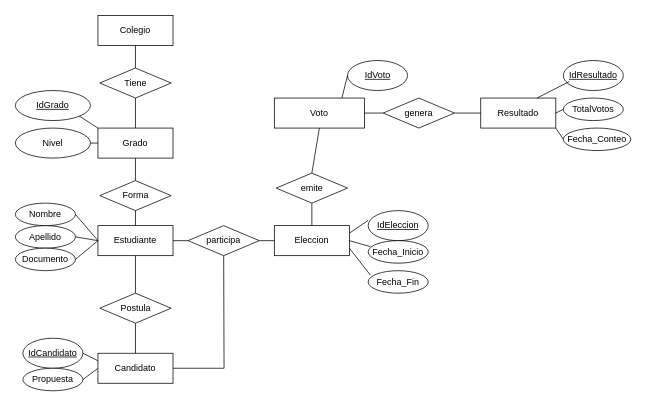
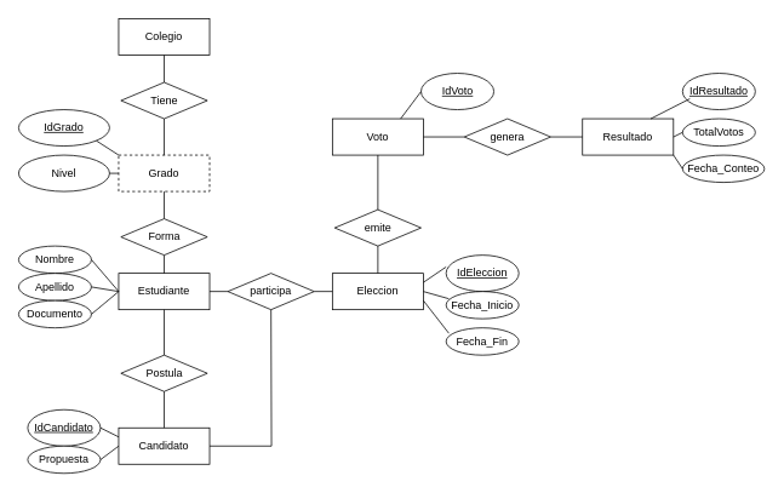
  <mxCell id="0" />
  <mxCell id="1" parent="0" />
  <mxCell id="2" value="Colegio" style="whiteSpace=wrap;html=1;align=center;" parent="1" vertex="1"><mxGeometry x="130" y="20" width="100" height="40" as="geometry" /></mxCell>
  <mxCell id="3" value="Tiene" style="shape=rhombus;perimeter=rhombusPerimeter;whiteSpace=wrap;html=1;align=center;" parent="1" vertex="1"><mxGeometry x="132.5" y="90" width="95" height="40" as="geometry" /></mxCell>
  <mxCell id="4" value="" style="endArrow=none;html=1;rounded=0;entryX=0.5;entryY=1;entryDx=0;entryDy=0;exitX=0.5;exitY=0;exitDx=0;exitDy=0;" parent="1" source="3" target="2" edge="1"><mxGeometry relative="1" as="geometry"><mxPoint x="70" y="80" as="sourcePoint" /><mxPoint x="230" y="80" as="targetPoint" /></mxGeometry></mxCell>
- <mxCell id="5" value="Grado" style="whiteSpace=wrap;html=1;align=center;" parent="1" vertex="1"><mxGeometry x="130" y="170" width="100" height="40" as="geometry" /></mxCell>
+ <mxCell id="5" value="Grado" style="whiteSpace=wrap;html=1;align=center;dashed=1;" parent="1" vertex="1"><mxGeometry x="130" y="170" width="100" height="40" as="geometry" /></mxCell>
  <mxCell id="6" value="&lt;div&gt;Estudiante&lt;/div&gt;" style="whiteSpace=wrap;html=1;align=center;" parent="1" vertex="1"><mxGeometry x="130" y="300" width="100" height="40" as="geometry" /></mxCell>
  <mxCell id="7" value="Candidato" style="whiteSpace=wrap;html=1;align=center;" parent="1" vertex="1"><mxGeometry x="130" y="470" width="100" height="40" as="geometry" /></mxCell>
- <mxCell id="8" value="Voto" style="whiteSpace=wrap;html=1;align=center;" parent="1" vertex="1"><mxGeometry x="365" y="130" width="120" height="40" as="geometry" /></mxCell>
+ <mxCell id="8" value="Voto" style="whiteSpace=wrap;html=1;align=center;" parent="1" vertex="1"><mxGeometry x="365" y="130" width="100" height="40" as="geometry" /></mxCell>
  <mxCell id="9" value="Eleccion" style="whiteSpace=wrap;html=1;align=center;" parent="1" vertex="1"><mxGeometry x="365" y="300" width="100" height="40" as="geometry" /></mxCell>
  <mxCell id="10" value="Resultado" style="whiteSpace=wrap;html=1;align=center;" parent="1" vertex="1"><mxGeometry x="640" y="130" width="100" height="40" as="geometry" /></mxCell>
  <mxCell id="11" value="Forma" style="shape=rhombus;perimeter=rhombusPerimeter;whiteSpace=wrap;html=1;align=center;" parent="1" vertex="1"><mxGeometry x="132.5" y="240" width="95" height="40" as="geometry" /></mxCell>
  <mxCell id="12" value="Postula" style="shape=rhombus;perimeter=rhombusPerimeter;whiteSpace=wrap;html=1;align=center;" parent="1" vertex="1"><mxGeometry x="132.5" y="390" width="95" height="40" as="geometry" /></mxCell>
  <mxCell id="13" value="participa" style="shape=rhombus;perimeter=rhombusPerimeter;whiteSpace=wrap;html=1;align=center;" parent="1" vertex="1"><mxGeometry x="250" y="300" width="95" height="40" as="geometry" /></mxCell>
  <mxCell id="14" value="emite" style="shape=rhombus;perimeter=rhombusPerimeter;whiteSpace=wrap;html=1;align=center;" parent="1" vertex="1"><mxGeometry x="367.5" y="230" width="95" height="40" as="geometry" /></mxCell>
  <mxCell id="15" value="genera" style="shape=rhombus;perimeter=rhombusPerimeter;whiteSpace=wrap;html=1;align=center;" parent="1" vertex="1"><mxGeometry x="510" y="130" width="95" height="40" as="geometry" /></mxCell>
  <mxCell id="16" value="" style="endArrow=none;html=1;rounded=0;entryX=0.5;entryY=1;entryDx=0;entryDy=0;exitX=0.5;exitY=0;exitDx=0;exitDy=0;" parent="1" source="11" target="5" edge="1"><mxGeometry relative="1" as="geometry"><mxPoint x="20" y="230" as="sourcePoint" /><mxPoint x="180" y="230" as="targetPoint" /></mxGeometry></mxCell>
  <mxCell id="17" value="" style="endArrow=none;html=1;rounded=0;entryX=0.5;entryY=1;entryDx=0;entryDy=0;exitX=0.5;exitY=0;exitDx=0;exitDy=0;" parent="1" source="5" target="3" edge="1"><mxGeometry relative="1" as="geometry"><mxPoint x="80" y="160" as="sourcePoint" /><mxPoint x="240" y="160" as="targetPoint" /></mxGeometry></mxCell>
  <mxCell id="18" value="" style="endArrow=none;html=1;rounded=0;entryX=0.5;entryY=1;entryDx=0;entryDy=0;exitX=0.5;exitY=0;exitDx=0;exitDy=0;" parent="1" source="6" target="11" edge="1"><mxGeometry relative="1" as="geometry"><mxPoint x="-60" y="310" as="sourcePoint" /><mxPoint x="100" y="310" as="targetPoint" /></mxGeometry></mxCell>
  <mxCell id="19" value="" style="endArrow=none;html=1;rounded=0;entryX=0.5;entryY=1;entryDx=0;entryDy=0;exitX=0.5;exitY=0;exitDx=0;exitDy=0;" parent="1" source="12" target="6" edge="1"><mxGeometry relative="1" as="geometry"><mxPoint x="20" y="360" as="sourcePoint" /><mxPoint x="180" y="360" as="targetPoint" /></mxGeometry></mxCell>
  <mxCell id="20" value="" style="endArrow=none;html=1;rounded=0;entryX=0.5;entryY=1;entryDx=0;entryDy=0;exitX=0.5;exitY=0;exitDx=0;exitDy=0;" parent="1" source="7" target="12" edge="1"><mxGeometry relative="1" as="geometry"><mxPoint x="0" y="460" as="sourcePoint" /><mxPoint x="160" y="460" as="targetPoint" /></mxGeometry></mxCell>
  <mxCell id="21" value="" style="endArrow=none;html=1;rounded=0;exitX=1;exitY=0.5;exitDx=0;exitDy=0;entryX=0.5;entryY=1;entryDx=0;entryDy=0;" parent="1" source="7" target="13" edge="1"><mxGeometry relative="1" as="geometry"><mxPoint x="270" y="500" as="sourcePoint" /><mxPoint x="430" y="500" as="targetPoint" /><Array as="points"><mxPoint x="298" y="490" /></Array></mxGeometry></mxCell>
  <mxCell id="22" value="" style="endArrow=none;html=1;rounded=0;exitX=1;exitY=0.5;exitDx=0;exitDy=0;entryX=0;entryY=0.5;entryDx=0;entryDy=0;" parent="1" source="6" target="13" edge="1"><mxGeometry relative="1" as="geometry"><mxPoint x="240" y="290" as="sourcePoint" /><mxPoint x="400" y="290" as="targetPoint" /></mxGeometry></mxCell>
  <mxCell id="23" value="" style="endArrow=none;html=1;rounded=0;exitX=1;exitY=0.5;exitDx=0;exitDy=0;entryX=0;entryY=0.5;entryDx=0;entryDy=0;" parent="1" source="13" target="9" edge="1"><mxGeometry relative="1" as="geometry"><mxPoint x="350" y="360" as="sourcePoint" /><mxPoint x="510" y="360" as="targetPoint" /></mxGeometry></mxCell>
  <mxCell id="24" value="" style="endArrow=none;html=1;rounded=0;entryX=0.5;entryY=1;entryDx=0;entryDy=0;exitX=0.5;exitY=0;exitDx=0;exitDy=0;" parent="1" source="9" target="14" edge="1"><mxGeometry relative="1" as="geometry"><mxPoint x="270" y="280" as="sourcePoint" /><mxPoint x="430" y="280" as="targetPoint" /></mxGeometry></mxCell>
  <mxCell id="25" value="" style="endArrow=none;html=1;rounded=0;entryX=0.5;entryY=1;entryDx=0;entryDy=0;exitX=0.5;exitY=0;exitDx=0;exitDy=0;" parent="1" source="14" target="8" edge="1"><mxGeometry relative="1" as="geometry"><mxPoint x="330" y="200" as="sourcePoint" /><mxPoint x="490" y="200" as="targetPoint" /></mxGeometry></mxCell>
  <mxCell id="26" value="" style="endArrow=none;html=1;rounded=0;exitX=1;exitY=0.5;exitDx=0;exitDy=0;entryX=0;entryY=0.5;entryDx=0;entryDy=0;" parent="1" source="8" target="15" edge="1"><mxGeometry relative="1" as="geometry"><mxPoint x="490" y="180" as="sourcePoint" /><mxPoint x="650" y="180" as="targetPoint" /></mxGeometry></mxCell>
  <mxCell id="27" value="" style="endArrow=none;html=1;rounded=0;exitX=1;exitY=0.5;exitDx=0;exitDy=0;entryX=0;entryY=0.5;entryDx=0;entryDy=0;" parent="1" source="15" target="10" edge="1"><mxGeometry relative="1" as="geometry"><mxPoint x="590" y="170" as="sourcePoint" /><mxPoint x="750" y="170" as="targetPoint" /></mxGeometry></mxCell>
  <mxCell id="28" value="IdGrado" style="ellipse;whiteSpace=wrap;html=1;align=center;fontStyle=4;" parent="1" vertex="1"><mxGeometry x="20" y="120" width="100" height="40" as="geometry" /></mxCell>
  <mxCell id="29" value="" style="endArrow=none;html=1;rounded=0;exitX=1;exitY=1;exitDx=0;exitDy=0;entryX=0;entryY=0;entryDx=0;entryDy=0;" parent="1" source="28" target="5" edge="1"><mxGeometry relative="1" as="geometry"><mxPoint x="60" y="190" as="sourcePoint" /><mxPoint x="220" y="190" as="targetPoint" /></mxGeometry></mxCell>
  <mxCell id="30" value="Nivel" style="ellipse;whiteSpace=wrap;html=1;align=center;" parent="1" vertex="1"><mxGeometry x="20" y="170" width="100" height="40" as="geometry" /></mxCell>
  <mxCell id="31" value="" style="endArrow=none;html=1;rounded=0;exitX=1;exitY=0.5;exitDx=0;exitDy=0;entryX=0;entryY=0.5;entryDx=0;entryDy=0;" parent="1" source="30" target="5" edge="1"><mxGeometry relative="1" as="geometry"><mxPoint x="90" y="220" as="sourcePoint" /><mxPoint x="250" y="220" as="targetPoint" /></mxGeometry></mxCell>
  <mxCell id="32" value="Nombre" style="ellipse;whiteSpace=wrap;html=1;align=center;" parent="1" vertex="1"><mxGeometry x="20" y="270" width="80" height="30" as="geometry" /></mxCell>
  <mxCell id="33" value="" style="endArrow=none;html=1;rounded=0;exitX=1;exitY=0.5;exitDx=0;exitDy=0;entryX=0;entryY=0.5;entryDx=0;entryDy=0;" parent="1" source="32" target="6" edge="1"><mxGeometry relative="1" as="geometry"><mxPoint x="120" y="360" as="sourcePoint" /><mxPoint x="280" y="360" as="targetPoint" /></mxGeometry></mxCell>
  <mxCell id="34" value="Apellido" style="ellipse;whiteSpace=wrap;html=1;align=center;" parent="1" vertex="1"><mxGeometry x="20" y="300" width="80" height="30" as="geometry" /></mxCell>
  <mxCell id="35" value="" style="endArrow=none;html=1;rounded=0;exitX=1;exitY=0.5;exitDx=0;exitDy=0;entryX=0;entryY=0.5;entryDx=0;entryDy=0;" parent="1" source="34" target="6" edge="1"><mxGeometry relative="1" as="geometry"><mxPoint x="100" y="340" as="sourcePoint" /><mxPoint x="260" y="340" as="targetPoint" /></mxGeometry></mxCell>
  <mxCell id="36" value="Documento" style="ellipse;whiteSpace=wrap;html=1;align=center;" parent="1" vertex="1"><mxGeometry x="20" y="330" width="80" height="30" as="geometry" /></mxCell>
  <mxCell id="37" value="" style="endArrow=none;html=1;rounded=0;exitX=1;exitY=0.5;exitDx=0;exitDy=0;entryX=0;entryY=0.5;entryDx=0;entryDy=0;" parent="1" source="36" target="6" edge="1"><mxGeometry relative="1" as="geometry"><mxPoint x="100" y="370" as="sourcePoint" /><mxPoint x="260" y="370" as="targetPoint" /></mxGeometry></mxCell>
  <mxCell id="38" value="IdCandidato" style="ellipse;whiteSpace=wrap;html=1;align=center;fontStyle=4;" parent="1" vertex="1"><mxGeometry x="30" y="450" width="80" height="40" as="geometry" /></mxCell>
  <mxCell id="39" value="" style="endArrow=none;html=1;rounded=0;exitX=1;exitY=0.5;exitDx=0;exitDy=0;entryX=0;entryY=0.25;entryDx=0;entryDy=0;" parent="1" source="38" target="7" edge="1"><mxGeometry relative="1" as="geometry"><mxPoint x="120" y="490" as="sourcePoint" /><mxPoint x="280" y="490" as="targetPoint" /></mxGeometry></mxCell>
  <mxCell id="40" value="Propuesta" style="ellipse;whiteSpace=wrap;html=1;align=center;" parent="1" vertex="1"><mxGeometry x="30" y="490" width="80" height="30" as="geometry" /></mxCell>
  <mxCell id="41" value="" style="endArrow=none;html=1;rounded=0;exitX=1;exitY=0.5;exitDx=0;exitDy=0;entryX=0;entryY=0.5;entryDx=0;entryDy=0;" parent="1" source="40" target="7" edge="1"><mxGeometry relative="1" as="geometry"><mxPoint x="120" y="530" as="sourcePoint" /><mxPoint x="280" y="530" as="targetPoint" /></mxGeometry></mxCell>
  <mxCell id="42" value="IdEleccion" style="ellipse;whiteSpace=wrap;html=1;align=center;fontStyle=4;" parent="1" vertex="1"><mxGeometry x="490" y="280" width="80" height="40" as="geometry" /></mxCell>
  <mxCell id="43" value="" style="endArrow=none;html=1;rounded=0;exitX=1;exitY=0.25;exitDx=0;exitDy=0;entryX=0;entryY=0.325;entryDx=0;entryDy=0;entryPerimeter=0;" parent="1" source="9" target="42" edge="1"><mxGeometry relative="1" as="geometry"><mxPoint x="480" y="340" as="sourcePoint" /><mxPoint x="640" y="340" as="targetPoint" /></mxGeometry></mxCell>
  <mxCell id="44" value="Fecha_Inicio" style="ellipse;whiteSpace=wrap;html=1;align=center;" parent="1" vertex="1"><mxGeometry x="490" y="320" width="80" height="30" as="geometry" /></mxCell>
  <mxCell id="45" value="" style="endArrow=none;html=1;rounded=0;exitX=1;exitY=0.5;exitDx=0;exitDy=0;entryX=0.038;entryY=0.267;entryDx=0;entryDy=0;entryPerimeter=0;" parent="1" source="9" target="44" edge="1"><mxGeometry relative="1" as="geometry"><mxPoint x="480" y="350" as="sourcePoint" /><mxPoint x="640" y="350" as="targetPoint" /></mxGeometry></mxCell>
  <mxCell id="46" value="Fecha_Fin" style="ellipse;whiteSpace=wrap;html=1;align=center;" parent="1" vertex="1"><mxGeometry x="490" y="360" width="80" height="30" as="geometry" /></mxCell>
  <mxCell id="47" value="" style="endArrow=none;html=1;rounded=0;exitX=1;exitY=0.75;exitDx=0;exitDy=0;entryX=0.038;entryY=0.2;entryDx=0;entryDy=0;entryPerimeter=0;" parent="1" source="9" target="46" edge="1"><mxGeometry relative="1" as="geometry"><mxPoint x="490" y="370" as="sourcePoint" /><mxPoint x="650" y="370" as="targetPoint" /></mxGeometry></mxCell>
  <mxCell id="48" value="IdVoto" style="ellipse;whiteSpace=wrap;html=1;align=center;fontStyle=4;" parent="1" vertex="1"><mxGeometry x="462.5" y="80" width="80" height="40" as="geometry" /></mxCell>
  <mxCell id="49" value="" style="endArrow=none;html=1;rounded=0;entryX=0;entryY=0.5;entryDx=0;entryDy=0;exitX=0.75;exitY=0;exitDx=0;exitDy=0;" parent="1" source="8" target="48" edge="1"><mxGeometry relative="1" as="geometry"><mxPoint x="310" y="110" as="sourcePoint" /><mxPoint x="470" y="110" as="targetPoint" /></mxGeometry></mxCell>
  <mxCell id="50" value="IdResultado" style="ellipse;whiteSpace=wrap;html=1;align=center;fontStyle=4;" parent="1" vertex="1"><mxGeometry x="750" y="80" width="80" height="40" as="geometry" /></mxCell>
  <mxCell id="51" value="" style="endArrow=none;html=1;rounded=0;exitX=0.75;exitY=0;exitDx=0;exitDy=0;entryX=0.1;entryY=0.7;entryDx=0;entryDy=0;entryPerimeter=0;" parent="1" source="10" target="50" edge="1"><mxGeometry relative="1" as="geometry"><mxPoint x="555" y="60" as="sourcePoint" /><mxPoint x="740" y="80" as="targetPoint" /></mxGeometry></mxCell>
  <mxCell id="52" value="TotalVotos" style="ellipse;whiteSpace=wrap;html=1;align=center;" parent="1" vertex="1"><mxGeometry x="750" y="130" width="80" height="30" as="geometry" /></mxCell>
  <mxCell id="53" value="" style="endArrow=none;html=1;rounded=0;exitX=1;exitY=0.5;exitDx=0;exitDy=0;entryX=0;entryY=0.5;entryDx=0;entryDy=0;" parent="1" source="10" target="52" edge="1"><mxGeometry relative="1" as="geometry"><mxPoint x="750" y="190" as="sourcePoint" /><mxPoint x="910" y="190" as="targetPoint" /></mxGeometry></mxCell>
  <mxCell id="54" value="Fecha_Conteo" style="ellipse;whiteSpace=wrap;html=1;align=center;" parent="1" vertex="1"><mxGeometry x="750" y="170" width="90" height="30" as="geometry" /></mxCell>
  <mxCell id="55" value="" style="endArrow=none;html=1;rounded=0;exitX=1;exitY=1;exitDx=0;exitDy=0;entryX=0;entryY=0.5;entryDx=0;entryDy=0;" parent="1" source="10" target="54" edge="1"><mxGeometry relative="1" as="geometry"><mxPoint x="730" y="220" as="sourcePoint" /><mxPoint x="890" y="220" as="targetPoint" /></mxGeometry></mxCell>
